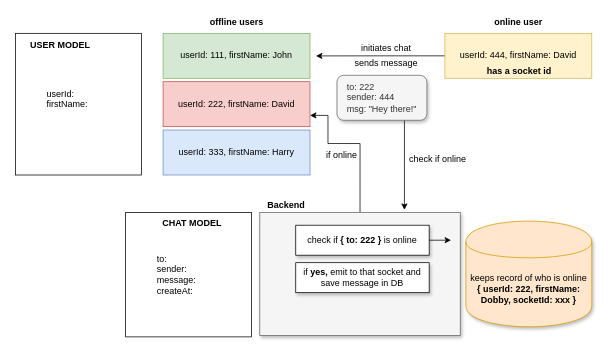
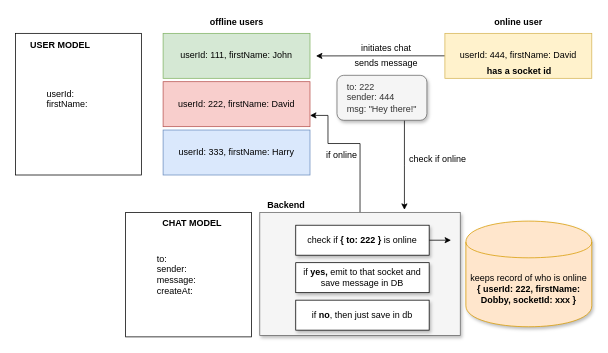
  <mxCell id="0" />
  <mxCell id="1" parent="0" />
  <mxCell id="2" value="&lt;blockquote style=&quot;margin: 0 0 0 40px ; border: none ; padding: 0px&quot;&gt;userId:&lt;/blockquote&gt;&lt;blockquote style=&quot;margin: 0 0 0 40px ; border: none ; padding: 0px&quot;&gt;firstName:&lt;/blockquote&gt;&lt;blockquote style=&quot;margin: 0 0 0 40px ; border: none ; padding: 0px&quot;&gt;&amp;nbsp;&lt;/blockquote&gt;" style="rounded=0;whiteSpace=wrap;html=1;align=left;" parent="1" vertex="1"><mxGeometry x="20" y="44" width="168" height="189" as="geometry" /></mxCell>
  <mxCell id="3" value="&lt;b&gt;USER MODEL&lt;/b&gt;" style="text;html=1;strokeColor=none;fillColor=none;align=center;verticalAlign=middle;whiteSpace=wrap;rounded=0;" vertex="1" parent="1"><mxGeometry x="29" y="50" width="102" height="20" as="geometry" /></mxCell>
  <mxCell id="4" value="userId: 111, firstName: John" style="rounded=0;whiteSpace=wrap;html=1;fillColor=#d5e8d4;strokeColor=#82b366;" vertex="1" parent="1"><mxGeometry x="217" y="44" width="196" height="60" as="geometry" /></mxCell>
  <mxCell id="5" value="userId: 222, firstName: David" style="rounded=0;whiteSpace=wrap;html=1;fillColor=#f8cecc;strokeColor=#b85450;" vertex="1" parent="1"><mxGeometry x="217" y="108.5" width="196" height="60" as="geometry" /></mxCell>
  <mxCell id="6" value="userId: 333, firstName: Harry" style="rounded=0;whiteSpace=wrap;html=1;fillColor=#dae8fc;strokeColor=#6c8ebf;" vertex="1" parent="1"><mxGeometry x="217" y="173" width="196" height="60" as="geometry" /></mxCell>
  <mxCell id="7" style="edgeStyle=orthogonalEdgeStyle;rounded=0;orthogonalLoop=1;jettySize=auto;html=1;exitX=0;exitY=0.5;exitDx=0;exitDy=0;" edge="1" parent="1" source="8"><mxGeometry relative="1" as="geometry"><mxPoint x="420.979" y="74.118" as="targetPoint" /></mxGeometry></mxCell>
  <mxCell id="8" value="userId: 444, firstName: David" style="rounded=0;whiteSpace=wrap;html=1;fillColor=#fff2cc;strokeColor=#d6b656;" vertex="1" parent="1"><mxGeometry x="593" y="44" width="196" height="60" as="geometry" /></mxCell>
  <mxCell id="9" value="initiates chat" style="text;html=1;strokeColor=none;fillColor=none;align=center;verticalAlign=middle;whiteSpace=wrap;rounded=0;" vertex="1" parent="1"><mxGeometry x="453" y="54" width="124" height="20" as="geometry" /></mxCell>
  <mxCell id="10" value="&lt;b&gt;offline users&lt;/b&gt;" style="text;html=1;strokeColor=none;fillColor=none;align=center;verticalAlign=middle;whiteSpace=wrap;rounded=0;" vertex="1" parent="1"><mxGeometry x="269.5" y="20" width="91" height="20" as="geometry" /></mxCell>
  <mxCell id="11" value="&lt;b&gt;online user&lt;/b&gt;" style="text;html=1;strokeColor=none;fillColor=none;align=center;verticalAlign=middle;whiteSpace=wrap;rounded=0;" vertex="1" parent="1"><mxGeometry x="645.5" y="20" width="91" height="20" as="geometry" /></mxCell>
  <mxCell id="12" value="&lt;b&gt;has a socket id&lt;/b&gt;" style="text;html=1;align=center;verticalAlign=middle;resizable=0;points=[];autosize=1;" vertex="1" parent="1"><mxGeometry x="643.5" y="86" width="96" height="18" as="geometry" /></mxCell>
  <mxCell id="13" value="sends message" style="text;html=1;strokeColor=none;fillColor=none;align=center;verticalAlign=middle;whiteSpace=wrap;rounded=0;" vertex="1" parent="1"><mxGeometry x="453" y="74" width="124" height="20" as="geometry" /></mxCell>
  <mxCell id="14" style="edgeStyle=orthogonalEdgeStyle;rounded=0;orthogonalLoop=1;jettySize=auto;html=1;exitX=0.75;exitY=1;exitDx=0;exitDy=0;" edge="1" parent="1" source="15"><mxGeometry relative="1" as="geometry"><mxPoint x="539" y="279.475" as="targetPoint" /></mxGeometry></mxCell>
  <mxCell id="15" value="&lt;div style=&quot;text-align: justify&quot;&gt;&lt;span&gt;to: 222&lt;/span&gt;&lt;/div&gt;&lt;div style=&quot;text-align: justify&quot;&gt;&lt;span&gt;sender: 444&lt;/span&gt;&lt;/div&gt;&lt;div style=&quot;text-align: justify&quot;&gt;&lt;span&gt;msg: &quot;Hey there!&quot;&lt;/span&gt;&lt;/div&gt;" style="rounded=1;whiteSpace=wrap;html=1;fillColor=#f5f5f5;strokeColor=#666666;fontColor=#333333;shadow=1;" vertex="1" parent="1"><mxGeometry x="449" y="100" width="120" height="60" as="geometry" /></mxCell>
  <mxCell id="16" value="keeps record of who is online&lt;br&gt;&lt;b&gt;{ userId: 222, firstName: Dobby, socketId: xxx }&lt;/b&gt;" style="shape=cylinder;whiteSpace=wrap;html=1;boundedLbl=1;backgroundOutline=1;shadow=1;fillColor=#ffe6cc;strokeColor=#d79b00;" vertex="1" parent="1"><mxGeometry x="621" y="294.5" width="168" height="141" as="geometry" /></mxCell>
  <mxCell id="17" style="edgeStyle=orthogonalEdgeStyle;rounded=0;orthogonalLoop=1;jettySize=auto;html=1;exitX=0.5;exitY=0;exitDx=0;exitDy=0;entryX=1;entryY=0.75;entryDx=0;entryDy=0;" edge="1" parent="1" source="18" target="5"><mxGeometry relative="1" as="geometry"><Array as="points"><mxPoint x="480" y="191" /><mxPoint x="437" y="191" /><mxPoint x="437" y="154" /></Array></mxGeometry></mxCell>
  <mxCell id="18" value="" style="whiteSpace=wrap;html=1;shadow=1;fillColor=#f5f5f5;strokeColor=#666666;fontColor=#333333;" vertex="1" parent="1"><mxGeometry x="346" y="283" width="267.5" height="164" as="geometry" /></mxCell>
  <mxCell id="19" value="&lt;b&gt;Backend&lt;/b&gt;" style="text;html=1;align=center;verticalAlign=middle;resizable=0;points=[];autosize=1;" vertex="1" parent="1"><mxGeometry x="351" y="265" width="60" height="18" as="geometry" /></mxCell>
  <mxCell id="20" style="edgeStyle=orthogonalEdgeStyle;rounded=0;orthogonalLoop=1;jettySize=auto;html=1;exitX=1;exitY=0.5;exitDx=0;exitDy=0;entryX=0.954;entryY=0.226;entryDx=0;entryDy=0;entryPerimeter=0;" edge="1" parent="1" source="21" target="18"><mxGeometry relative="1" as="geometry" /></mxCell>
  <mxCell id="21" value="check if &lt;b&gt;{ to: 222 } &lt;/b&gt;is online" style="whiteSpace=wrap;html=1;shadow=1;" vertex="1" parent="1"><mxGeometry x="394" y="300" width="178" height="40" as="geometry" /></mxCell>
  <mxCell id="22" value="if &lt;b&gt;yes, &lt;/b&gt;emit to that socket and save message in DB" style="whiteSpace=wrap;html=1;shadow=1;" vertex="1" parent="1"><mxGeometry x="394" y="350" width="178" height="40" as="geometry" /></mxCell>
+ <mxCell id="23" value="if &lt;b&gt;no&lt;/b&gt;, then just save in db" style="whiteSpace=wrap;html=1;shadow=1;" vertex="1" parent="1"><mxGeometry x="394" y="400" width="178" height="40" as="geometry" /></mxCell>
  <mxCell id="24" value="&lt;blockquote style=&quot;margin: 0 0 0 40px ; border: none ; padding: 0px&quot;&gt;to:&amp;nbsp;&lt;/blockquote&gt;&lt;blockquote style=&quot;margin: 0 0 0 40px ; border: none ; padding: 0px&quot;&gt;sender:&amp;nbsp;&lt;/blockquote&gt;&lt;blockquote style=&quot;margin: 0 0 0 40px ; border: none ; padding: 0px&quot;&gt;message:&amp;nbsp;&lt;/blockquote&gt;&lt;blockquote style=&quot;margin: 0 0 0 40px ; border: none ; padding: 0px&quot;&gt;createAt:&amp;nbsp;&lt;/blockquote&gt;" style="rounded=0;whiteSpace=wrap;html=1;align=left;" vertex="1" parent="1"><mxGeometry x="167" y="283" width="168" height="166" as="geometry" /></mxCell>
  <mxCell id="25" value="&lt;b&gt;CHAT MODEL&lt;/b&gt;" style="text;html=1;strokeColor=none;fillColor=none;align=center;verticalAlign=middle;whiteSpace=wrap;rounded=0;" vertex="1" parent="1"><mxGeometry x="205" y="288" width="102" height="20" as="geometry" /></mxCell>
  <mxCell id="26" value="check if online" style="text;html=1;align=center;verticalAlign=middle;resizable=0;points=[];autosize=1;" vertex="1" parent="1"><mxGeometry x="540" y="203" width="86" height="18" as="geometry" /></mxCell>
  <mxCell id="27" value="if online" style="text;html=1;align=center;verticalAlign=middle;resizable=0;points=[];autosize=1;" vertex="1" parent="1"><mxGeometry x="429" y="198" width="51" height="18" as="geometry" /></mxCell>
